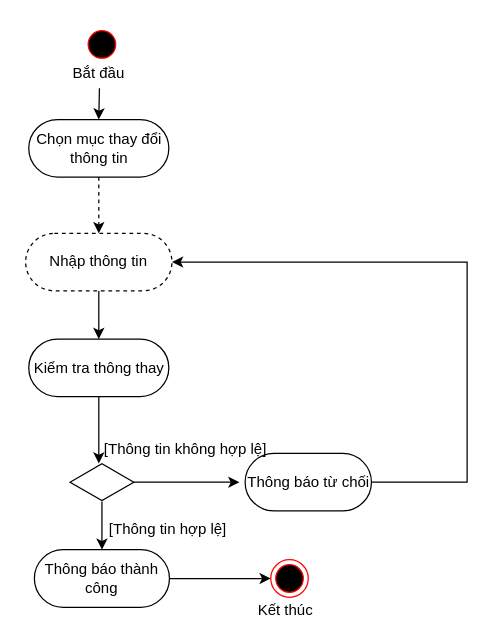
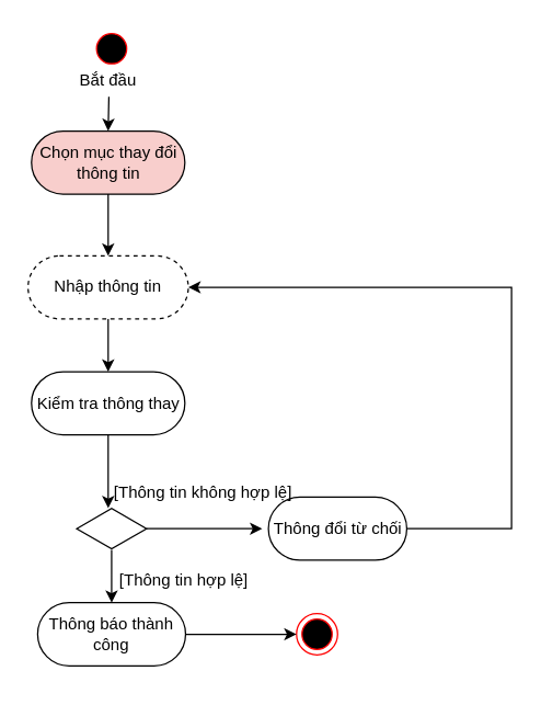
  <mxCell id="0" />
  <mxCell id="1" parent="0" />
  <mxCell id="2" value="băt" style="ellipse;html=1;shape=startState;fillColor=#000000;strokeColor=#ff0000;" vertex="1" parent="1"><mxGeometry x="66" y="20" width="30" height="30" as="geometry" /></mxCell>
  <mxCell id="3" value="" style="ellipse;html=1;shape=endState;fillColor=#000000;strokeColor=#ff0000;" vertex="1" parent="1"><mxGeometry x="216" y="447" width="30" height="30" as="geometry" /></mxCell>
- <mxCell id="4" style="edgeStyle=orthogonalEdgeStyle;rounded=0;orthogonalLoop=1;jettySize=auto;html=1;entryX=0.5;entryY=0;entryDx=0;entryDy=0;dashed=1;" edge="1" parent="1" source="5" target="10"><mxGeometry relative="1" as="geometry"><mxPoint x="77" y="215" as="targetPoint" /></mxGeometry></mxCell>
- <mxCell id="5" value="Chọn mục thay đổi thông tin" style="rounded=1;whiteSpace=wrap;html=1;arcSize=50;" vertex="1" parent="1"><mxGeometry x="22.5" y="95" width="112" height="46" as="geometry" /></mxCell>
+ <mxCell id="4" style="edgeStyle=orthogonalEdgeStyle;rounded=0;orthogonalLoop=1;jettySize=auto;html=1;entryX=0.5;entryY=0;entryDx=0;entryDy=0;" edge="1" parent="1" source="5" target="10"><mxGeometry relative="1" as="geometry"><mxPoint x="77" y="215" as="targetPoint" /></mxGeometry></mxCell>
+ <mxCell id="5" value="Chọn mục thay đổi thông tin" style="rounded=1;whiteSpace=wrap;html=1;arcSize=50;fillColor=#f8cecc;" vertex="1" parent="1"><mxGeometry x="22.5" y="95" width="112" height="46" as="geometry" /></mxCell>
  <mxCell id="6" style="edgeStyle=orthogonalEdgeStyle;rounded=0;orthogonalLoop=1;jettySize=auto;html=1;entryX=0.5;entryY=0;entryDx=0;entryDy=0;" edge="1" parent="1" source="8" target="14"><mxGeometry relative="1" as="geometry" /></mxCell>
  <mxCell id="7" style="edgeStyle=orthogonalEdgeStyle;rounded=0;orthogonalLoop=1;jettySize=auto;html=1;" edge="1" parent="1" source="8"><mxGeometry relative="1" as="geometry"><mxPoint x="191" y="385" as="targetPoint" /></mxGeometry></mxCell>
  <mxCell id="8" value="" style="html=1;whiteSpace=wrap;aspect=fixed;shape=isoRectangle;" vertex="1" parent="1"><mxGeometry x="55.5" y="369.5" width="51" height="31" as="geometry" /></mxCell>
  <mxCell id="9" style="edgeStyle=orthogonalEdgeStyle;rounded=0;orthogonalLoop=1;jettySize=auto;html=1;entryX=0.5;entryY=0;entryDx=0;entryDy=0;" edge="1" parent="1" source="10" target="19"><mxGeometry relative="1" as="geometry"><mxPoint x="79" y="289" as="targetPoint" /></mxGeometry></mxCell>
  <mxCell id="10" value="Nhập thông tin" style="rounded=1;whiteSpace=wrap;html=1;arcSize=50;dashed=1;" vertex="1" parent="1"><mxGeometry x="20" y="186" width="117" height="46" as="geometry" /></mxCell>
  <mxCell id="11" style="edgeStyle=orthogonalEdgeStyle;rounded=0;orthogonalLoop=1;jettySize=auto;html=1;entryX=1;entryY=0.5;entryDx=0;entryDy=0;" edge="1" parent="1" source="12" target="10"><mxGeometry relative="1" as="geometry"><Array as="points"><mxPoint x="373" y="385" /><mxPoint x="373" y="209" /></Array></mxGeometry></mxCell>
- <mxCell id="12" value="Thông báo từ chối" style="rounded=1;whiteSpace=wrap;html=1;arcSize=50;" vertex="1" parent="1"><mxGeometry x="195.5" y="362" width="101" height="46" as="geometry" /></mxCell>
+ <mxCell id="12" value="Thông đổi từ chối" style="rounded=1;whiteSpace=wrap;html=1;arcSize=50;" vertex="1" parent="1"><mxGeometry x="195.5" y="362" width="101" height="46" as="geometry" /></mxCell>
  <mxCell id="13" style="edgeStyle=orthogonalEdgeStyle;rounded=0;orthogonalLoop=1;jettySize=auto;html=1;entryX=0;entryY=0.5;entryDx=0;entryDy=0;" edge="1" parent="1" source="14" target="3"><mxGeometry relative="1" as="geometry" /></mxCell>
  <mxCell id="14" value="Thông báo thành công" style="rounded=1;whiteSpace=wrap;html=1;arcSize=50;" vertex="1" parent="1"><mxGeometry x="27" y="439" width="108" height="46" as="geometry" /></mxCell>
  <mxCell id="15" value="Bắt đầu" style="text;html=1;resizable=0;points=[];autosize=1;align=left;verticalAlign=top;spacingTop=-4;" vertex="1" parent="1"><mxGeometry x="55.5" y="48" width="51" height="14" as="geometry" /></mxCell>
  <mxCell id="16" value="" style="endArrow=classic;html=1;entryX=0.5;entryY=0;entryDx=0;entryDy=0;" edge="1" parent="1" target="5"><mxGeometry width="50" height="50" relative="1" as="geometry"><mxPoint x="79" y="70" as="sourcePoint" /><mxPoint x="218" y="-79" as="targetPoint" /></mxGeometry></mxCell>
- <mxCell id="17" value="Kết thúc" style="text;html=1;resizable=0;points=[];autosize=1;align=left;verticalAlign=top;spacingTop=-4;" vertex="1" parent="1"><mxGeometry x="204" y="478" width="54" height="14" as="geometry" /></mxCell>
  <mxCell id="18" style="edgeStyle=orthogonalEdgeStyle;rounded=0;orthogonalLoop=1;jettySize=auto;html=1;" edge="1" parent="1" source="19"><mxGeometry relative="1" as="geometry"><mxPoint x="78.5" y="370" as="targetPoint" /></mxGeometry></mxCell>
  <mxCell id="19" value="Kiểm tra thông thay" style="rounded=1;whiteSpace=wrap;html=1;arcSize=50;" vertex="1" parent="1"><mxGeometry x="22.5" y="270.5" width="112" height="46" as="geometry" /></mxCell>
  <mxCell id="20" value="[Thông tin không hợp lệ]" style="text;html=1;resizable=0;points=[];autosize=1;align=left;verticalAlign=top;spacingTop=-4;" vertex="1" parent="1"><mxGeometry x="81" y="349" width="140" height="14" as="geometry" /></mxCell>
  <mxCell id="21" value="[Thông tin hợp lệ]" style="text;html=1;resizable=0;points=[];autosize=1;align=left;verticalAlign=top;spacingTop=-4;" vertex="1" parent="1"><mxGeometry x="85" y="413" width="104" height="14" as="geometry" /></mxCell>
